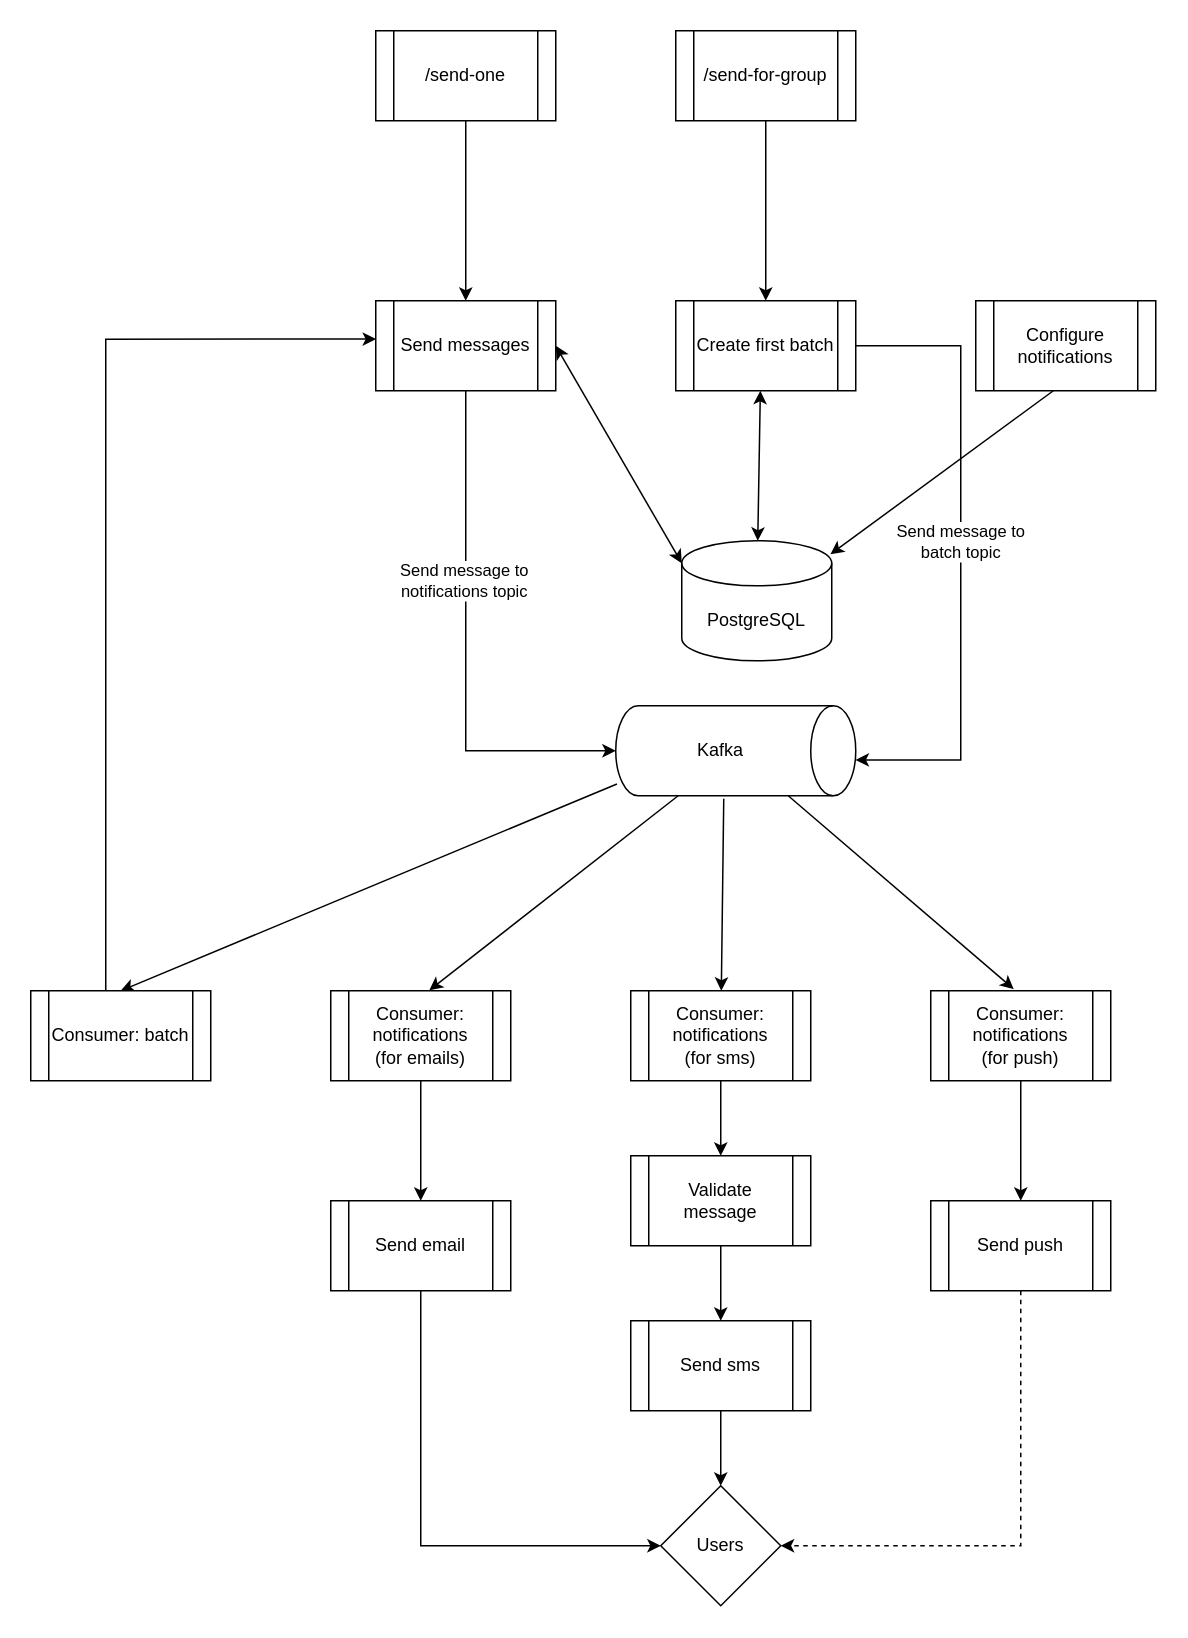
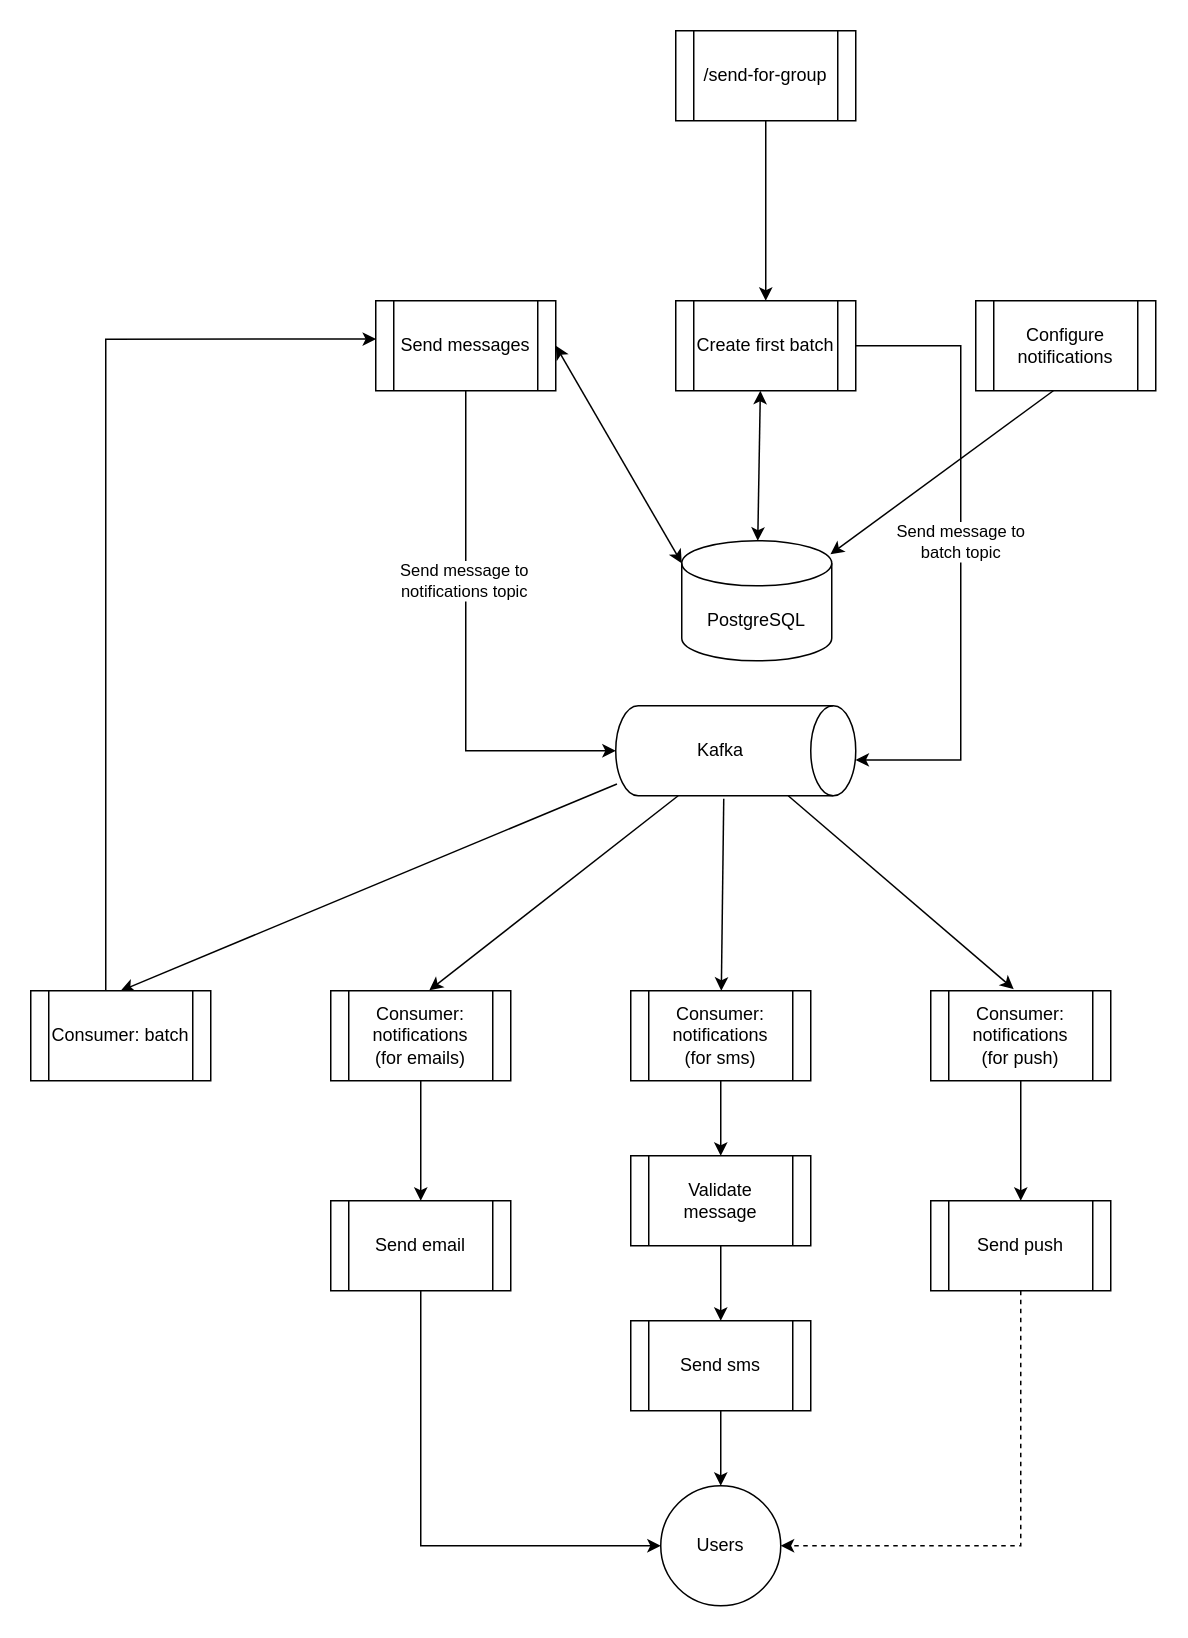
  <mxCell id="0" />
  <mxCell id="1" parent="0" />
- <mxCell id="2" style="edgeStyle=orthogonalEdgeStyle;rounded=0;orthogonalLoop=1;jettySize=auto;html=1;" parent="1" source="3" target="31" edge="1"><mxGeometry relative="1" as="geometry" /></mxCell>
- <mxCell id="3" value="/send-one" style="shape=process;whiteSpace=wrap;html=1;backgroundOutline=1;" parent="1" vertex="1"><mxGeometry x="250" y="20" width="120" height="60" as="geometry" /></mxCell>
  <mxCell id="4" style="edgeStyle=orthogonalEdgeStyle;rounded=0;orthogonalLoop=1;jettySize=auto;html=1;" parent="1" source="5" target="32" edge="1"><mxGeometry relative="1" as="geometry" /></mxCell>
  <mxCell id="5" value="/send-for-group" style="shape=process;whiteSpace=wrap;html=1;backgroundOutline=1;" parent="1" vertex="1"><mxGeometry x="450" y="20" width="120" height="60" as="geometry" /></mxCell>
  <mxCell id="6" value="PostgreSQL" style="shape=cylinder3;whiteSpace=wrap;html=1;boundedLbl=1;backgroundOutline=1;size=15;" parent="1" vertex="1"><mxGeometry x="454" y="360" width="100" height="80" as="geometry" /></mxCell>
  <mxCell id="7" style="rounded=0;orthogonalLoop=1;jettySize=auto;html=1;entryX=0.548;entryY=-0.006;entryDx=0;entryDy=0;entryPerimeter=0;" parent="1" source="10" target="16" edge="1"><mxGeometry relative="1" as="geometry"><mxPoint x="490" y="600" as="targetPoint" /></mxGeometry></mxCell>
  <mxCell id="8" style="rounded=0;orthogonalLoop=1;jettySize=auto;html=1;entryX=0.461;entryY=-0.018;entryDx=0;entryDy=0;entryPerimeter=0;" parent="1" source="10" target="18" edge="1"><mxGeometry relative="1" as="geometry" /></mxCell>
  <mxCell id="9" style="rounded=0;orthogonalLoop=1;jettySize=auto;html=1;entryX=0.5;entryY=0;entryDx=0;entryDy=0;exitX=0.869;exitY=0.995;exitDx=0;exitDy=0;exitPerimeter=0;" parent="1" source="10" target="36" edge="1"><mxGeometry relative="1" as="geometry" /></mxCell>
  <mxCell id="10" value="" style="shape=cylinder3;whiteSpace=wrap;html=1;boundedLbl=1;backgroundOutline=1;size=15;rotation=90;verticalAlign=middle;direction=east;" parent="1" vertex="1"><mxGeometry x="460" y="420" width="60" height="160" as="geometry" /></mxCell>
  <mxCell id="11" style="rounded=0;orthogonalLoop=1;jettySize=auto;html=1;exitX=1.034;exitY=0.55;exitDx=0;exitDy=0;exitPerimeter=0;" parent="1" source="10" target="22" edge="1"><mxGeometry relative="1" as="geometry" /></mxCell>
  <mxCell id="12" value="Kafka" style="text;html=1;strokeColor=none;fillColor=none;align=center;verticalAlign=middle;whiteSpace=wrap;rounded=0;" parent="1" vertex="1"><mxGeometry x="450" y="485" width="60" height="30" as="geometry" /></mxCell>
  <mxCell id="13" style="edgeStyle=orthogonalEdgeStyle;rounded=0;orthogonalLoop=1;jettySize=auto;html=1;entryX=0.5;entryY=1;entryDx=0;entryDy=0;entryPerimeter=0;exitX=0.5;exitY=1;exitDx=0;exitDy=0;" parent="1" source="31" target="10" edge="1"><mxGeometry relative="1" as="geometry" /></mxCell>
  <mxCell id="14" value="Send message to &lt;br&gt;notifications topic" style="edgeLabel;html=1;align=center;verticalAlign=middle;resizable=0;points=[];" parent="13" vertex="1" connectable="0"><mxGeometry x="-0.261" y="-2" relative="1" as="geometry"><mxPoint as="offset" /></mxGeometry></mxCell>
  <mxCell id="15" style="edgeStyle=orthogonalEdgeStyle;rounded=0;orthogonalLoop=1;jettySize=auto;html=1;" parent="1" source="16" target="24" edge="1"><mxGeometry relative="1" as="geometry" /></mxCell>
  <mxCell id="16" value="Consumer: notifications &lt;br&gt;(for emails)" style="shape=process;whiteSpace=wrap;html=1;backgroundOutline=1;" parent="1" vertex="1"><mxGeometry x="220" y="660" width="120" height="60" as="geometry" /></mxCell>
  <mxCell id="17" style="edgeStyle=orthogonalEdgeStyle;rounded=0;orthogonalLoop=1;jettySize=auto;html=1;entryX=0.5;entryY=0;entryDx=0;entryDy=0;" parent="1" source="18" target="28" edge="1"><mxGeometry relative="1" as="geometry" /></mxCell>
  <mxCell id="18" value="Consumer: notifications&lt;br&gt;(for push)" style="shape=process;whiteSpace=wrap;html=1;backgroundOutline=1;" parent="1" vertex="1"><mxGeometry x="620" y="660" width="120" height="60" as="geometry" /></mxCell>
  <mxCell id="19" value="" style="endArrow=classic;startArrow=classic;html=1;rounded=0;exitX=1;exitY=0.5;exitDx=0;exitDy=0;entryX=0;entryY=0;entryDx=0;entryDy=15;entryPerimeter=0;" parent="1" source="31" target="6" edge="1"><mxGeometry width="50" height="50" relative="1" as="geometry"><mxPoint x="400" y="220" as="sourcePoint" /><mxPoint x="450" y="170" as="targetPoint" /></mxGeometry></mxCell>
  <mxCell id="20" style="edgeStyle=orthogonalEdgeStyle;rounded=0;orthogonalLoop=1;jettySize=auto;html=1;exitX=0.5;exitY=1;exitDx=0;exitDy=0;exitPerimeter=0;" parent="1" source="30" target="26" edge="1"><mxGeometry relative="1" as="geometry" /></mxCell>
  <mxCell id="21" style="edgeStyle=orthogonalEdgeStyle;rounded=0;orthogonalLoop=1;jettySize=auto;html=1;entryX=0.5;entryY=0;entryDx=0;entryDy=0;" parent="1" source="22" target="30" edge="1"><mxGeometry relative="1" as="geometry" /></mxCell>
  <mxCell id="22" value="Consumer: notifications&lt;br&gt;(for sms)" style="shape=process;whiteSpace=wrap;html=1;backgroundOutline=1;" parent="1" vertex="1"><mxGeometry x="420" y="660" width="120" height="60" as="geometry" /></mxCell>
  <mxCell id="23" style="edgeStyle=orthogonalEdgeStyle;rounded=0;orthogonalLoop=1;jettySize=auto;html=1;entryX=0;entryY=0.5;entryDx=0;entryDy=0;" parent="1" source="24" target="29" edge="1"><mxGeometry relative="1" as="geometry"><mxPoint x="280" y="1040" as="targetPoint" /><Array as="points"><mxPoint x="280" y="1030" /></Array></mxGeometry></mxCell>
  <mxCell id="24" value="Send email" style="shape=process;whiteSpace=wrap;html=1;backgroundOutline=1;" parent="1" vertex="1"><mxGeometry x="220" y="800" width="120" height="60" as="geometry" /></mxCell>
  <mxCell id="25" style="edgeStyle=orthogonalEdgeStyle;rounded=0;orthogonalLoop=1;jettySize=auto;html=1;entryX=0.5;entryY=0;entryDx=0;entryDy=0;" parent="1" source="26" target="29" edge="1"><mxGeometry relative="1" as="geometry" /></mxCell>
  <mxCell id="26" value="Send sms" style="shape=process;whiteSpace=wrap;html=1;backgroundOutline=1;" parent="1" vertex="1"><mxGeometry x="420" y="880" width="120" height="60" as="geometry" /></mxCell>
  <mxCell id="27" style="edgeStyle=orthogonalEdgeStyle;rounded=0;orthogonalLoop=1;jettySize=auto;html=1;entryX=1;entryY=0.5;entryDx=0;entryDy=0;dashed=1;" parent="1" source="28" target="29" edge="1"><mxGeometry relative="1" as="geometry"><Array as="points"><mxPoint x="680" y="1030" /></Array></mxGeometry></mxCell>
  <mxCell id="28" value="Send push" style="shape=process;whiteSpace=wrap;html=1;backgroundOutline=1;" parent="1" vertex="1"><mxGeometry x="620" y="800" width="120" height="60" as="geometry" /></mxCell>
- <mxCell id="29" value="Users" style="rhombus;whiteSpace=wrap;html=1;aspect=fixed;" parent="1" vertex="1"><mxGeometry x="440" y="990" width="80" height="80" as="geometry" /></mxCell>
+ <mxCell id="29" value="Users" style="ellipse;whiteSpace=wrap;html=1;aspect=fixed;" parent="1" vertex="1"><mxGeometry x="440" y="990" width="80" height="80" as="geometry" /></mxCell>
  <mxCell id="30" value="Validate message" style="shape=process;whiteSpace=wrap;html=1;backgroundOutline=1;" parent="1" vertex="1"><mxGeometry x="420" y="770" width="120" height="60" as="geometry" /></mxCell>
  <mxCell id="31" value="Send messages" style="shape=process;whiteSpace=wrap;html=1;backgroundOutline=1;" parent="1" vertex="1"><mxGeometry x="250" y="200" width="120" height="60" as="geometry" /></mxCell>
  <mxCell id="32" value="Create first batch" style="shape=process;whiteSpace=wrap;html=1;backgroundOutline=1;" parent="1" vertex="1"><mxGeometry x="450" y="200" width="120" height="60" as="geometry" /></mxCell>
  <mxCell id="33" value="" style="endArrow=classic;startArrow=classic;html=1;rounded=0;exitX=0.47;exitY=1;exitDx=0;exitDy=0;exitPerimeter=0;" parent="1" source="32" target="6" edge="1"><mxGeometry width="50" height="50" relative="1" as="geometry"><mxPoint x="380" y="240" as="sourcePoint" /><mxPoint x="464" y="410" as="targetPoint" /></mxGeometry></mxCell>
  <mxCell id="34" style="edgeStyle=orthogonalEdgeStyle;rounded=0;orthogonalLoop=1;jettySize=auto;html=1;entryX=0.602;entryY=0.001;entryDx=0;entryDy=0;entryPerimeter=0;" parent="1" source="32" target="10" edge="1"><mxGeometry relative="1" as="geometry"><Array as="points"><mxPoint x="640" y="230" /><mxPoint x="640" y="506" /></Array></mxGeometry></mxCell>
  <mxCell id="35" value="Send message to &lt;br&gt;batch topic" style="edgeLabel;html=1;align=center;verticalAlign=middle;resizable=0;points=[];" parent="34" vertex="1" connectable="0"><mxGeometry x="-0.037" y="-1" relative="1" as="geometry"><mxPoint as="offset" /></mxGeometry></mxCell>
  <mxCell id="36" value="Consumer: batch" style="shape=process;whiteSpace=wrap;html=1;backgroundOutline=1;" parent="1" vertex="1"><mxGeometry x="20" y="660" width="120" height="60" as="geometry" /></mxCell>
  <mxCell id="37" style="edgeStyle=orthogonalEdgeStyle;rounded=0;orthogonalLoop=1;jettySize=auto;html=1;entryX=0.002;entryY=0.426;entryDx=0;entryDy=0;entryPerimeter=0;" parent="1" source="36" target="31" edge="1"><mxGeometry relative="1" as="geometry"><Array as="points"><mxPoint x="70" y="226" /></Array></mxGeometry></mxCell>
  <mxCell id="38" value="" style="endArrow=classic;startArrow=none;html=1;rounded=0;exitX=0.517;exitY=1.064;exitDx=0;exitDy=0;exitPerimeter=0;entryX=0.991;entryY=0.113;entryDx=0;entryDy=0;entryPerimeter=0;startFill=0;" parent="1" target="6" edge="1"><mxGeometry width="50" height="50" relative="1" as="geometry"><mxPoint x="701.74" y="260" as="sourcePoint" /><mxPoint x="540" y="545.76" as="targetPoint" /></mxGeometry></mxCell>
  <mxCell id="39" value="Configure notifications" style="shape=process;whiteSpace=wrap;html=1;backgroundOutline=1;" parent="1" vertex="1"><mxGeometry x="650" y="200" width="120" height="60" as="geometry" /></mxCell>
